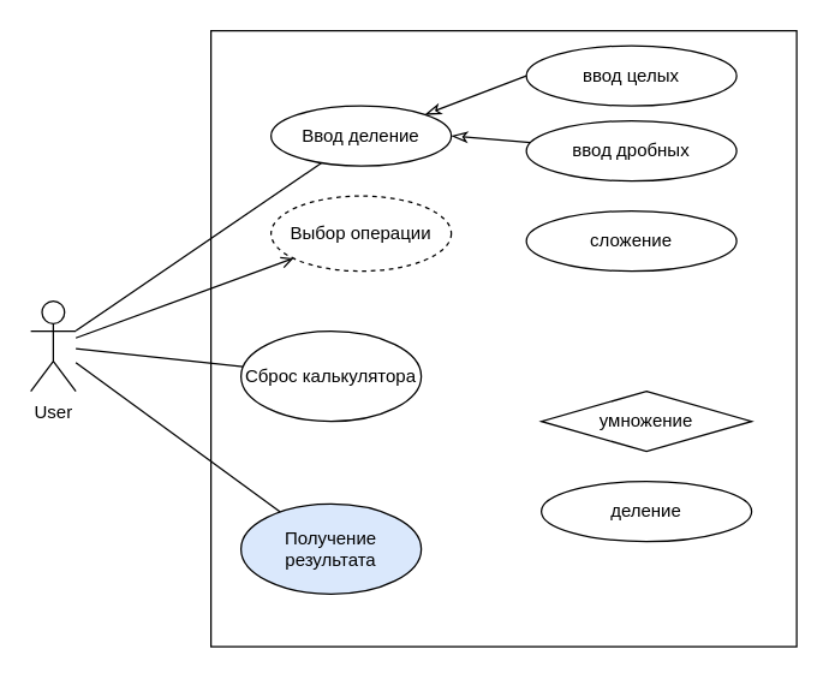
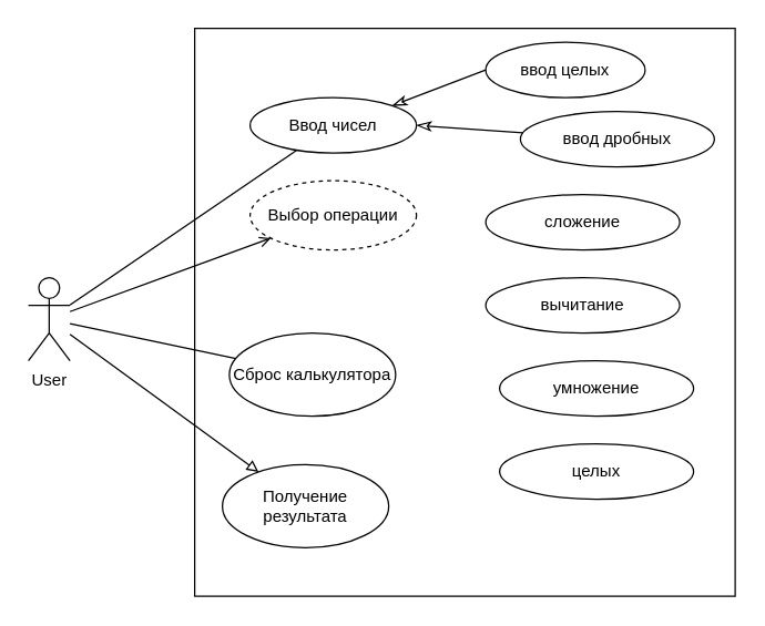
  <mxCell id="0" />
  <mxCell id="1" parent="0" />
  <mxCell id="2" value="" style="rounded=0;whiteSpace=wrap;html=1;" parent="1" vertex="1"><mxGeometry x="140" y="20" width="390" height="410" as="geometry" /></mxCell>
  <mxCell id="3" style="edgeStyle=none;html=1;endArrow=none;endFill=0;" parent="1" source="4" target="8" edge="1"><mxGeometry relative="1" as="geometry" /></mxCell>
  <mxCell id="4" value="User" style="shape=umlActor;verticalLabelPosition=bottom;verticalAlign=top;html=1;outlineConnect=0;" parent="1" vertex="1"><mxGeometry x="20" y="200" width="30" height="60" as="geometry" /></mxCell>
- <mxCell id="5" value="Ввод деление" style="ellipse;whiteSpace=wrap;html=1;" parent="1" vertex="1"><mxGeometry x="180" y="70" width="120" height="40" as="geometry" /></mxCell>
+ <mxCell id="5" value="Ввод чисел" style="ellipse;whiteSpace=wrap;html=1;" parent="1" vertex="1"><mxGeometry x="180" y="70" width="120" height="40" as="geometry" /></mxCell>
  <mxCell id="6" value="Выбор операции" style="ellipse;whiteSpace=wrap;html=1;dashed=1;" parent="1" vertex="1"><mxGeometry x="180" y="130" width="120" height="50" as="geometry" /></mxCell>
- <mxCell id="7" value="Получение результата" style="ellipse;whiteSpace=wrap;html=1;fillColor=#dae8fc;" parent="1" vertex="1"><mxGeometry x="160" y="335" width="120" height="60" as="geometry" /></mxCell>
- <mxCell id="8" value="Сброс калькулятора" style="ellipse;whiteSpace=wrap;html=1;" parent="1" vertex="1"><mxGeometry x="160" y="220" width="120" height="60" as="geometry" /></mxCell>
+ <mxCell id="7" value="Получение результата" style="ellipse;whiteSpace=wrap;html=1;" parent="1" vertex="1"><mxGeometry x="160" y="335" width="120" height="60" as="geometry" /></mxCell>
+ <mxCell id="8" value="Сброс калькулятора" style="ellipse;whiteSpace=wrap;html=1;" parent="1" vertex="1"><mxGeometry x="165" y="240" width="120" height="60" as="geometry" /></mxCell>
  <mxCell id="9" style="edgeStyle=none;html=1;endArrow=none;endFill=0;" parent="1" source="4" target="5" edge="1"><mxGeometry relative="1" as="geometry" /></mxCell>
  <mxCell id="10" style="edgeStyle=none;html=1;endArrow=open;endFill=0;" parent="1" source="4" target="6" edge="1"><mxGeometry relative="1" as="geometry" /></mxCell>
- <mxCell id="11" style="edgeStyle=none;html=1;endArrow=none;endFill=0;" parent="1" source="4" target="7" edge="1"><mxGeometry relative="1" as="geometry" /></mxCell>
- <mxCell id="12" value="ввод целых" style="ellipse;whiteSpace=wrap;html=1;" vertex="1" parent="1"><mxGeometry x="350" y="30" width="140" height="40" as="geometry" /></mxCell>
+ <mxCell id="11" style="edgeStyle=none;html=1;endArrow=block;endFill=0;" parent="1" source="4" target="7" edge="1"><mxGeometry relative="1" as="geometry" /></mxCell>
+ <mxCell id="12" value="ввод целых" style="ellipse;whiteSpace=wrap;html=1;" vertex="1" parent="1"><mxGeometry x="350" y="30" width="115" height="40" as="geometry" /></mxCell>
  <mxCell id="13" value="сложение&lt;span style=&quot;font-family: monospace; font-size: 0px; text-align: start; text-wrap-mode: nowrap;&quot;&gt;%3CmxGraphModel%3E%3Croot%3E%3CmxCell%20id%3D%220%22%2F%3E%3CmxCell%20id%3D%221%22%20parent%3D%220%22%2F%3E%3CmxCell%20id%3D%222%22%20value%3D%22%D0%B2%D0%B2%D0%BE%D0%B4%20%D1%86%D0%B5%D0%BB%D1%8B%D1%85%22%20style%3D%22ellipse%3BwhiteSpace%3Dwrap%3Bhtml%3D1%3B%22%20vertex%3D%221%22%20parent%3D%221%22%3E%3CmxGeometry%20x%3D%22-390%22%20y%3D%22220%22%20width%3D%22140%22%20height%3D%2240%22%20as%3D%22geometry%22%2F%3E%3C%2FmxCell%3E%3C%2Froot%3E%3C%2FmxGraphModel%3E&lt;/span&gt;&lt;span style=&quot;font-family: monospace; font-size: 0px; text-align: start; text-wrap-mode: nowrap;&quot;&gt;%3CmxGraphModel%3E%3Croot%3E%3CmxCell%20id%3D%220%22%2F%3E%3CmxCell%20id%3D%221%22%20parent%3D%220%22%2F%3E%3CmxCell%20id%3D%222%22%20value%3D%22%D0%B2%D0%B2%D0%BE%D0%B4%20%D1%86%D0%B5%D0%BB%D1%8B%D1%85%22%20style%3D%22ellipse%3BwhiteSpace%3Dwrap%3Bhtml%3D1%3B%22%20vertex%3D%221%22%20parent%3D%221%22%3E%3CmxGeometry%20x%3D%22-390%22%20y%3D%22220%22%20width%3D%22140%22%20height%3D%2240%22%20as%3D%22geometry%22%2F%3E%3C%2FmxCell%3E%3C%2Froot%3E%3C%2FmxGraphModel%3E&lt;/span&gt;" style="ellipse;whiteSpace=wrap;html=1;" vertex="1" parent="1"><mxGeometry x="350" y="140" width="140" height="40" as="geometry" /></mxCell>
- <mxCell id="14" value="ввод дробных" style="ellipse;whiteSpace=wrap;html=1;" vertex="1" parent="1"><mxGeometry x="350" y="80" width="140" height="40" as="geometry" /></mxCell>
- <mxCell id="15" value="умножение" style="rhombus;whiteSpace=wrap;html=1;" vertex="1" parent="1"><mxGeometry x="360" y="260" width="140" height="40" as="geometry" /></mxCell>
- <mxCell id="17" value="деление" style="ellipse;whiteSpace=wrap;html=1;" vertex="1" parent="1"><mxGeometry x="360" y="320" width="140" height="40" as="geometry" /></mxCell>
+ <mxCell id="14" value="ввод дробных" style="ellipse;whiteSpace=wrap;html=1;" vertex="1" parent="1"><mxGeometry x="375" y="80" width="140" height="40" as="geometry" /></mxCell>
+ <mxCell id="15" value="умножение" style="ellipse;whiteSpace=wrap;html=1;" vertex="1" parent="1"><mxGeometry x="360" y="260" width="140" height="40" as="geometry" /></mxCell>
+ <mxCell id="16" value="вычитание" style="ellipse;whiteSpace=wrap;html=1;" vertex="1" parent="1"><mxGeometry x="350" y="200" width="140" height="40" as="geometry" /></mxCell>
+ <mxCell id="17" value="целых" style="ellipse;whiteSpace=wrap;html=1;" vertex="1" parent="1"><mxGeometry x="360" y="320" width="140" height="40" as="geometry" /></mxCell>
  <mxCell id="18" value="" style="endArrow=classicThin;startArrow=none;endFill=0;startFill=0;endSize=8;html=1;verticalAlign=bottom;labelBackgroundColor=none;strokeWidth=1;exitX=0;exitY=0.5;exitDx=0;exitDy=0;entryX=1;entryY=0;entryDx=0;entryDy=0;" edge="1" parent="1" source="12" target="5"><mxGeometry width="160" relative="1" as="geometry"><mxPoint x="380" y="67.143" as="sourcePoint" /><mxPoint x="290" y="80" as="targetPoint" /></mxGeometry></mxCell>
  <mxCell id="19" value="" style="endArrow=classicThin;startArrow=none;endFill=0;startFill=0;endSize=8;html=1;verticalAlign=bottom;labelBackgroundColor=none;strokeWidth=1;" edge="1" parent="1" source="14"><mxGeometry width="160" relative="1" as="geometry"><mxPoint x="360" y="60" as="sourcePoint" /><mxPoint x="300" y="90" as="targetPoint" /></mxGeometry></mxCell>
